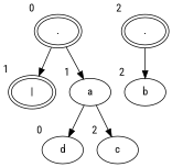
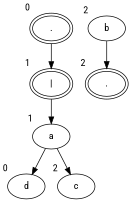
  digraph {
    fontname="Roboto Condensed"
    node [fontname="Roboto Condensed" peripheries=1 xlabel=2]
    edge [fontname="Roboto Condensed"]
    n1 [label="." peripheries=2 xlabel=0]
    n2 [label="|" peripheries=2 xlabel=1]
    n3 [label=a xlabel=1]
    n4 [label=d xlabel=0]
    n5 [label=c]
    n6 [label="." peripheries=2]
    n7 [label=b]
    n1 -> n2
-   n1 -> n3
+   n2 -> n3
    n3 -> n4
    n3 -> n5
-   n6 -> n7
+   n7 -> n6
  }
